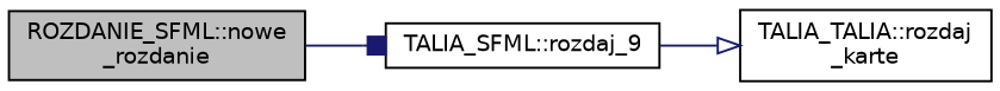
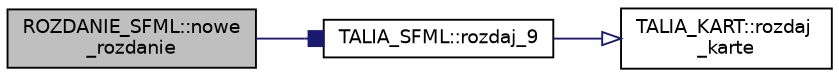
  digraph {
    rankdir=LR
    node [color=black fillcolor=white fontname=Helvetica fontsize=10 shape=record style=filled]
    edge [color=midnightblue fontname=Helvetica fontsize=10 labelfontname=Helvetica labelfontsize=10 style=solid]
    n1 [fillcolor=grey75 fontcolor=black height=0.2 label="ROZDANIE_SFML::nowe\l_rozdanie" width=0.4]
    n2 [height=0.2 label="TALIA_SFML::rozdaj_9" width=0.4]
-   n3 [height=0.2 label="TALIA_TALIA::rozdaj\l_karte" width=0.4]
+   n3 [height=0.2 label="TALIA_KART::rozdaj\l_karte" width=0.4]
    n1 -> n2 [arrowhead=box]
    n2 -> n3 [arrowhead=onormal]
  }
